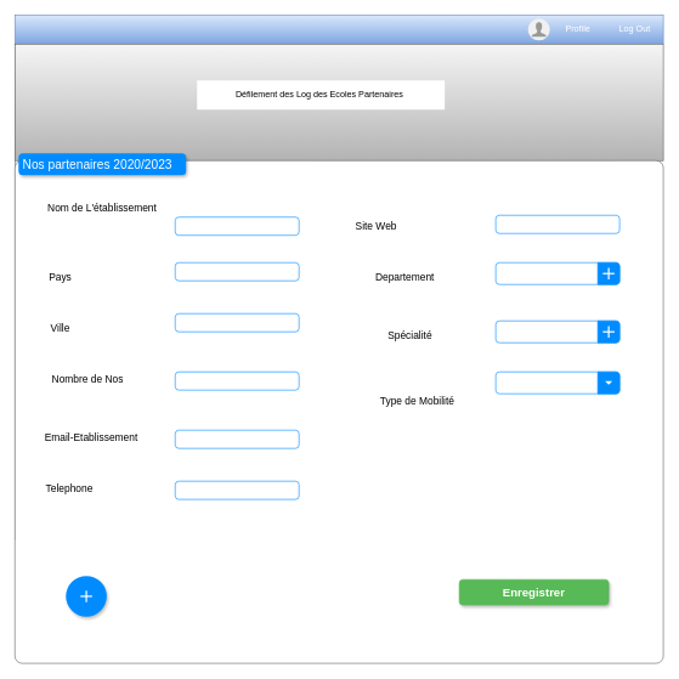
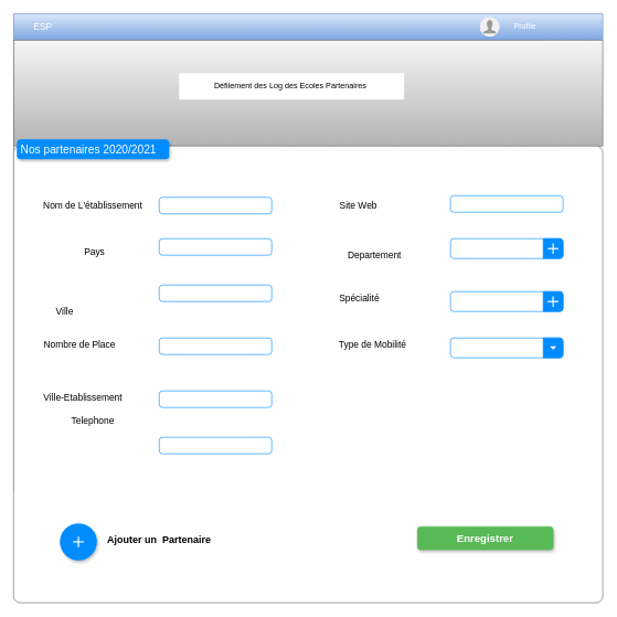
  <mxCell id="0" />
  <mxCell id="1" parent="0" />
  <mxCell id="2" value="" style="group" parent="1" vertex="1" connectable="0"><mxGeometry x="20" y="20" width="890" height="890" as="geometry" /></mxCell>
  <mxCell id="3" value="" style="html=1;shadow=0;dashed=0;shape=mxgraph.bootstrap.rect;fillColor=#dae8fc;strokeColor=#6c8ebf;whiteSpace=wrap;gradientColor=#7ea6e0;" parent="2" vertex="1"><mxGeometry width="890" height="40" as="geometry" /></mxCell>
+ <mxCell id="4" value="&lt;font color=&quot;#ffffff&quot;&gt;ESP&lt;/font&gt;" style="html=1;shadow=0;dashed=0;fillColor=none;strokeColor=none;shape=mxgraph.bootstrap.rect;fontColor=#999999;fontSize=14;whiteSpace=wrap;" parent="3" vertex="1"><mxGeometry width="89" height="40" as="geometry" /></mxCell>
  <mxCell id="5" value="&lt;font color=&quot;#ffffff&quot;&gt;Profile&lt;/font&gt;" style="html=1;shadow=0;dashed=0;fillColor=none;strokeColor=none;shape=mxgraph.bootstrap.rect;fontColor=#999999;whiteSpace=wrap;" parent="3" vertex="1"><mxGeometry x="734.25" width="77.875" height="40" as="geometry" /></mxCell>
- <mxCell id="6" value="&lt;font color=&quot;#ffffff&quot;&gt;Log Out&lt;/font&gt;" style="html=1;shadow=0;dashed=0;fillColor=none;strokeColor=none;shape=mxgraph.bootstrap.rect;fontColor=#999999;whiteSpace=wrap;" parent="3" vertex="1"><mxGeometry x="812.125" width="77.875" height="40" as="geometry" /></mxCell>
  <mxCell id="7" value="" style="shape=ellipse;strokeColor=none;fillColor=#f0f0f0;labelPosition=right;align=left;spacingLeft=10;fontColor=#f0f0f0;html=1;" parent="3" vertex="1"><mxGeometry x="704.25" y="5.0" width="30" height="30" as="geometry"><mxPoint x="15" y="-15" as="offset" /></mxGeometry></mxCell>
  <mxCell id="8" value="" style="html=1;shadow=0;dashed=0;shape=mxgraph.bootstrap.user;strokeColor=none;fillColor=#999999;" parent="7" vertex="1"><mxGeometry x="0.5" y="0.5" width="20" height="20" relative="1" as="geometry"><mxPoint x="-10" y="-10" as="offset" /></mxGeometry></mxCell>
  <mxCell id="9" value="" style="strokeWidth=1;shadow=0;dashed=0;align=center;html=1;shape=mxgraph.mockup.containers.rrect;rSize=0;strokeColor=#666666;fontColor=#666666;fontSize=17;verticalAlign=top;whiteSpace=wrap;fillColor=#ffffff;spacingTop=32;" parent="2" vertex="1"><mxGeometry y="40" width="800" height="680" as="geometry" /></mxCell>
  <mxCell id="10" value="" style="strokeWidth=1;shadow=0;dashed=0;align=center;html=1;shape=mxgraph.mockup.containers.rrect;rSize=0;strokeColor=#666666;fontSize=17;verticalAlign=top;whiteSpace=wrap;fillColor=#f5f5f5;spacingTop=32;gradientColor=#b3b3b3;" parent="2" vertex="1"><mxGeometry y="40" width="890" height="160" as="geometry" /></mxCell>
  <mxCell id="11" value="" style="shape=mxgraph.mockup.containers.marginRect;rectMarginTop=10;strokeColor=#666666;strokeWidth=1;dashed=0;rounded=1;arcSize=5;recursiveResize=0;shadow=0;" parent="2" vertex="1"><mxGeometry y="190" width="890" height="700" as="geometry" /></mxCell>
- <mxCell id="12" value="Nos partenaires 2020/2023" style="shape=rect;strokeColor=none;fillColor=#008CFF;strokeWidth=1;dashed=0;rounded=1;arcSize=20;fontColor=#ffffff;fontSize=17;spacing=2;spacingTop=-2;align=left;autosize=1;spacingLeft=4;resizeWidth=0;resizeHeight=0;perimeter=none;shadow=1;" parent="11" vertex="1"><mxGeometry x="5" width="230" height="30" as="geometry" /></mxCell>
- <mxCell id="13" value="&lt;font style=&quot;font-size: 14px&quot;&gt;Nom de L'établissement&lt;/font&gt;" style="text;html=1;strokeColor=none;fillColor=none;align=center;verticalAlign=middle;whiteSpace=wrap;rounded=0;" parent="11" vertex="1"><mxGeometry x="35" y="65" width="170" height="20" as="geometry" /></mxCell>
- <mxCell id="14" value="&lt;font style=&quot;font-size: 14px&quot;&gt;Pays&lt;/font&gt;" style="text;html=1;strokeColor=none;fillColor=none;align=center;verticalAlign=middle;whiteSpace=wrap;rounded=0;" parent="11" vertex="1"><mxGeometry x="10" y="160" width="105" height="20" as="geometry" /></mxCell>
- <mxCell id="15" value="&lt;font style=&quot;font-size: 14px&quot;&gt;Ville&lt;/font&gt;" style="text;html=1;strokeColor=none;fillColor=none;align=center;verticalAlign=middle;whiteSpace=wrap;rounded=0;" parent="11" vertex="1"><mxGeometry x="10" y="230" width="105" height="20" as="geometry" /></mxCell>
- <mxCell id="16" value="&lt;font style=&quot;font-size: 14px&quot;&gt;Departement&lt;/font&gt;" style="text;html=1;strokeColor=none;fillColor=none;align=center;verticalAlign=middle;whiteSpace=wrap;rounded=0;" parent="11" vertex="1"><mxGeometry x="482.5" y="160" width="105" height="20" as="geometry" /></mxCell>
- <mxCell id="17" value="&lt;font style=&quot;font-size: 14px&quot;&gt;Spécialité&lt;/font&gt;" style="text;html=1;strokeColor=none;fillColor=none;align=center;verticalAlign=middle;whiteSpace=wrap;rounded=0;" parent="11" vertex="1"><mxGeometry x="490" y="240" width="105" height="20" as="geometry" /></mxCell>
- <mxCell id="18" value="&lt;font style=&quot;font-size: 14px&quot;&gt;Type de Mobilité&lt;/font&gt;" style="text;html=1;strokeColor=none;fillColor=none;align=center;verticalAlign=middle;whiteSpace=wrap;rounded=0;" parent="11" vertex="1"><mxGeometry x="500" y="330" width="105" height="20" as="geometry" /></mxCell>
- <mxCell id="19" value="&lt;font style=&quot;font-size: 14px&quot;&gt;Nombre de Nos&lt;/font&gt;" style="text;html=1;strokeColor=none;fillColor=none;align=center;verticalAlign=middle;whiteSpace=wrap;rounded=0;" parent="11" vertex="1"><mxGeometry x="40" y="300" width="120" height="20" as="geometry" /></mxCell>
- <mxCell id="20" value="&lt;font style=&quot;font-size: 14px&quot;&gt;Email-Etablissement&lt;/font&gt;" style="text;html=1;strokeColor=none;fillColor=none;align=center;verticalAlign=middle;whiteSpace=wrap;rounded=0;" parent="11" vertex="1"><mxGeometry x="40" y="380" width="130" height="20" as="geometry" /></mxCell>
- <mxCell id="21" value="&lt;font style=&quot;font-size: 14px&quot;&gt;Telephone&lt;/font&gt;" style="text;html=1;strokeColor=none;fillColor=none;align=center;verticalAlign=middle;whiteSpace=wrap;rounded=0;" parent="11" vertex="1"><mxGeometry x="10" y="450" width="130" height="20" as="geometry" /></mxCell>
- <mxCell id="22" value="&lt;span style=&quot;font-size: 14px&quot;&gt;Site Web&amp;nbsp;&lt;/span&gt;" style="text;html=1;strokeColor=none;fillColor=none;align=center;verticalAlign=middle;whiteSpace=wrap;rounded=0;" parent="11" vertex="1"><mxGeometry x="457.5" y="90" width="80" height="20" as="geometry" /></mxCell>
+ <mxCell id="12" value="Nos partenaires 2020/2021" style="shape=rect;strokeColor=none;fillColor=#008CFF;strokeWidth=1;dashed=0;rounded=1;arcSize=20;fontColor=#ffffff;fontSize=17;spacing=2;spacingTop=-2;align=left;autosize=1;spacingLeft=4;resizeWidth=0;resizeHeight=0;perimeter=none;shadow=1;" parent="11" vertex="1"><mxGeometry x="5" width="230" height="30" as="geometry" /></mxCell>
+ <mxCell id="13" value="&lt;font style=&quot;font-size: 14px&quot;&gt;Nom de L'établissement&lt;/font&gt;" style="text;html=1;strokeColor=none;fillColor=none;align=center;verticalAlign=middle;whiteSpace=wrap;rounded=0;" parent="11" vertex="1"><mxGeometry x="35" y="90" width="170" height="20" as="geometry" /></mxCell>
+ <mxCell id="14" value="&lt;font style=&quot;font-size: 14px&quot;&gt;Pays&lt;/font&gt;" style="text;html=1;strokeColor=none;fillColor=none;align=center;verticalAlign=middle;whiteSpace=wrap;rounded=0;" parent="11" vertex="1"><mxGeometry x="70" y="160" width="105" height="20" as="geometry" /></mxCell>
+ <mxCell id="15" value="&lt;font style=&quot;font-size: 14px&quot;&gt;Ville&lt;/font&gt;" style="text;html=1;strokeColor=none;fillColor=none;align=center;verticalAlign=middle;whiteSpace=wrap;rounded=0;" parent="11" vertex="1"><mxGeometry x="25" y="250" width="105" height="20" as="geometry" /></mxCell>
+ <mxCell id="16" value="&lt;font style=&quot;font-size: 14px&quot;&gt;Departement&lt;/font&gt;" style="text;html=1;strokeColor=none;fillColor=none;align=center;verticalAlign=middle;whiteSpace=wrap;rounded=0;" parent="11" vertex="1"><mxGeometry x="492.5" y="165" width="105" height="20" as="geometry" /></mxCell>
+ <mxCell id="17" value="&lt;font style=&quot;font-size: 14px&quot;&gt;Spécialité&lt;/font&gt;" style="text;html=1;strokeColor=none;fillColor=none;align=center;verticalAlign=middle;whiteSpace=wrap;rounded=0;" parent="11" vertex="1"><mxGeometry x="470" y="230" width="105" height="20" as="geometry" /></mxCell>
+ <mxCell id="18" value="&lt;font style=&quot;font-size: 14px&quot;&gt;Type de Mobilité&lt;/font&gt;" style="text;html=1;strokeColor=none;fillColor=none;align=center;verticalAlign=middle;whiteSpace=wrap;rounded=0;" parent="11" vertex="1"><mxGeometry x="490" y="300" width="105" height="20" as="geometry" /></mxCell>
+ <mxCell id="19" value="&lt;font style=&quot;font-size: 14px&quot;&gt;Nombre de Place&lt;/font&gt;" style="text;html=1;strokeColor=none;fillColor=none;align=center;verticalAlign=middle;whiteSpace=wrap;rounded=0;" parent="11" vertex="1"><mxGeometry x="40" y="300" width="120" height="20" as="geometry" /></mxCell>
+ <mxCell id="20" value="&lt;font style=&quot;font-size: 14px&quot;&gt;Ville-Etablissement&lt;/font&gt;" style="text;html=1;strokeColor=none;fillColor=none;align=center;verticalAlign=middle;whiteSpace=wrap;rounded=0;" parent="11" vertex="1"><mxGeometry x="40" y="380" width="130" height="20" as="geometry" /></mxCell>
+ <mxCell id="21" value="&lt;font style=&quot;font-size: 14px&quot;&gt;Telephone&lt;/font&gt;" style="text;html=1;strokeColor=none;fillColor=none;align=center;verticalAlign=middle;whiteSpace=wrap;rounded=0;" parent="11" vertex="1"><mxGeometry x="55" y="415" width="130" height="20" as="geometry" /></mxCell>
+ <mxCell id="22" value="&lt;span style=&quot;font-size: 14px&quot;&gt;Site Web&amp;nbsp;&lt;/span&gt;" style="text;html=1;strokeColor=none;fillColor=none;align=center;verticalAlign=middle;whiteSpace=wrap;rounded=0;" parent="11" vertex="1"><mxGeometry x="482.5" y="90" width="80" height="20" as="geometry" /></mxCell>
  <mxCell id="23" value="" style="html=1;shadow=0;dashed=0;shape=mxgraph.bootstrap.rrect;rSize=5;strokeColor=#008CFF;fontSize=16;align=left;spacingLeft=10;whiteSpace=wrap;" parent="11" vertex="1"><mxGeometry x="220" y="87.5" width="170" height="25" as="geometry" /></mxCell>
  <mxCell id="24" value="" style="html=1;shadow=0;dashed=0;shape=mxgraph.bootstrap.rrect;rSize=5;strokeColor=#008CFF;fontSize=16;align=left;spacingLeft=10;whiteSpace=wrap;" parent="11" vertex="1"><mxGeometry x="220" y="450" width="170" height="25" as="geometry" /></mxCell>
  <mxCell id="25" value="" style="html=1;shadow=0;dashed=0;shape=mxgraph.bootstrap.rrect;rSize=5;strokeColor=#008CFF;fontSize=16;align=left;spacingLeft=10;whiteSpace=wrap;" parent="11" vertex="1"><mxGeometry x="660" y="85" width="170" height="25" as="geometry" /></mxCell>
  <mxCell id="26" value="" style="html=1;shadow=0;dashed=0;shape=mxgraph.bootstrap.rrect;rSize=5;strokeColor=#008CFF;fontSize=16;align=left;spacingLeft=10;whiteSpace=wrap;" parent="11" vertex="1"><mxGeometry x="660" y="230" width="170" height="30" as="geometry" /></mxCell>
  <mxCell id="27" value="" style="html=1;shadow=0;dashed=0;shape=mxgraph.bootstrap.rrect;rSize=5;strokeColor=#008CFF;fontSize=16;align=left;spacingLeft=10;whiteSpace=wrap;" parent="11" vertex="1"><mxGeometry x="660" y="300" width="170" height="30" as="geometry" /></mxCell>
  <mxCell id="28" value="" style="strokeColor=#008CFF;fillColor=#008CFF;gradientColor=inherit;html=1;shadow=0;dashed=0;shape=mxgraph.bootstrap.rightButton;rSize=5;perimeter=none;resizeHeight=1;" parent="11" vertex="1"><mxGeometry x="800" y="300" width="30" height="30" as="geometry"><mxPoint x="-30" as="offset" /></mxGeometry></mxCell>
  <mxCell id="29" value="" style="shape=triangle;direction=south;fillColor=#FFFFFF;strokeColor=none;perimeter=none;" parent="28" vertex="1"><mxGeometry x="1" y="0.5" width="10" height="5" relative="1" as="geometry"><mxPoint x="-20" y="-2.5" as="offset" /></mxGeometry></mxCell>
+ <mxCell id="30" value="&lt;font style=&quot;font-size: 15px&quot;&gt;&lt;b&gt;Ajouter un&amp;nbsp; Partenaire&lt;/b&gt;&lt;/font&gt;" style="text;html=1;strokeColor=none;fillColor=none;align=center;verticalAlign=middle;whiteSpace=wrap;rounded=0;shadow=1;" parent="11" vertex="1"><mxGeometry x="140" y="590" width="160" height="30" as="geometry" /></mxCell>
  <mxCell id="31" value="&lt;b&gt;Enregistrer&lt;/b&gt;" style="html=1;shadow=1;dashed=0;shape=mxgraph.bootstrap.rrect;rSize=5;fillColor=#58B957;align=center;strokeColor=#58B957;fontColor=#ffffff;fontSize=16;whiteSpace=wrap;" parent="11" vertex="1"><mxGeometry x="610" y="585" width="205" height="35" as="geometry" /></mxCell>
  <mxCell id="32" value="" style="strokeColor=#008CFF;fillColor=#008CFF;gradientColor=inherit;html=1;shadow=0;dashed=0;shape=mxgraph.bootstrap.rightButton;rSize=5;perimeter=none;resizeHeight=1;" vertex="1" parent="11"><mxGeometry x="800" y="230" width="30" height="30" as="geometry"><mxPoint x="-30" as="offset" /></mxGeometry></mxCell>
  <mxCell id="33" value="&lt;span style=&quot;color: rgba(0 , 0 , 0 , 0) ; font-family: monospace ; font-size: 0px&quot;&gt;%3CmxGraphModel%3E%3Croot%3E%3CmxCell%20id%3D%220%22%2F%3E%3CmxCell%20id%3D%221%22%20parent%3D%220%22%2F%3E%3CmxCell%20id%3D%222%22%20value%3D%22%22%20style%3D%22strokeColor%3D%23008CFF%3BfillColor%3D%23008CFF%3BgradientColor%3Dinherit%3Bhtml%3D1%3Bshadow%3D0%3Bdashed%3D0%3Bshape%3Dmxgraph.bootstrap.rightButton%3BrSize%3D5%3Bperimeter%3Dnone%3BresizeHeight%3D1%3B%22%20vertex%3D%221%22%20parent%3D%221%22%3E%3CmxGeometry%20x%3D%22750%22%20y%3D%22500%22%20width%3D%2230%22%20height%3D%2230%22%20as%3D%22geometry%22%3E%3CmxPoint%20x%3D%22-30%22%20as%3D%22offset%22%2F%3E%3C%2FmxGeometry%3E%3C%2FmxCell%3E%3CmxCell%20id%3D%223%22%20value%3D%22%22%20style%3D%22shape%3Dtriangle%3Bdirection%3Dsouth%3BfillColor%3D%23FFFFFF%3BstrokeColor%3Dnone%3Bperimeter%3Dnone%3B%22%20vertex%3D%221%22%20parent%3D%222%22%3E%3CmxGeometry%20x%3D%221%22%20y%3D%220.5%22%20width%3D%2210%22%20height%3D%225%22%20relative%3D%221%22%20as%3D%22geometry%22%3E%3CmxPoint%20x%3D%22-20%22%20y%3D%22-2.5%22%20as%3D%22offset%22%2F%3E%3C%2FmxGeometry%3E%3C%2FmxCell%3E%3C%2Froot%3E%3C%2FmxGraphModel%3E&lt;/span&gt;" style="dashed=0;html=1;shape=mxgraph.gmdl.plus;strokeColor=#ffffff;strokeWidth=2;shadow=0;" vertex="1" parent="32"><mxGeometry x="7" y="7.0" width="16" height="16" as="geometry" /></mxCell>
  <mxCell id="34" value="" style="html=1;shadow=0;dashed=0;shape=mxgraph.bootstrap.rrect;rSize=5;strokeColor=#008CFF;fontSize=16;align=left;spacingLeft=10;whiteSpace=wrap;" vertex="1" parent="11"><mxGeometry x="660" y="150" width="170" height="30" as="geometry" /></mxCell>
  <mxCell id="35" value="" style="strokeColor=#008CFF;fillColor=#008CFF;gradientColor=inherit;html=1;shadow=0;dashed=0;shape=mxgraph.bootstrap.rightButton;rSize=5;perimeter=none;resizeHeight=1;" vertex="1" parent="11"><mxGeometry x="800" y="150" width="30" height="30" as="geometry"><mxPoint x="-30" as="offset" /></mxGeometry></mxCell>
  <mxCell id="36" value="&lt;span style=&quot;color: rgba(0 , 0 , 0 , 0) ; font-family: monospace ; font-size: 0px&quot;&gt;%3CmxGraphModel%3E%3Croot%3E%3CmxCell%20id%3D%220%22%2F%3E%3CmxCell%20id%3D%221%22%20parent%3D%220%22%2F%3E%3CmxCell%20id%3D%222%22%20value%3D%22%22%20style%3D%22strokeColor%3D%23008CFF%3BfillColor%3D%23008CFF%3BgradientColor%3Dinherit%3Bhtml%3D1%3Bshadow%3D0%3Bdashed%3D0%3Bshape%3Dmxgraph.bootstrap.rightButton%3BrSize%3D5%3Bperimeter%3Dnone%3BresizeHeight%3D1%3B%22%20vertex%3D%221%22%20parent%3D%221%22%3E%3CmxGeometry%20x%3D%22750%22%20y%3D%22500%22%20width%3D%2230%22%20height%3D%2230%22%20as%3D%22geometry%22%3E%3CmxPoint%20x%3D%22-30%22%20as%3D%22offset%22%2F%3E%3C%2FmxGeometry%3E%3C%2FmxCell%3E%3CmxCell%20id%3D%223%22%20value%3D%22%22%20style%3D%22shape%3Dtriangle%3Bdirection%3Dsouth%3BfillColor%3D%23FFFFFF%3BstrokeColor%3Dnone%3Bperimeter%3Dnone%3B%22%20vertex%3D%221%22%20parent%3D%222%22%3E%3CmxGeometry%20x%3D%221%22%20y%3D%220.5%22%20width%3D%2210%22%20height%3D%225%22%20relative%3D%221%22%20as%3D%22geometry%22%3E%3CmxPoint%20x%3D%22-20%22%20y%3D%22-2.5%22%20as%3D%22offset%22%2F%3E%3C%2FmxGeometry%3E%3C%2FmxCell%3E%3C%2Froot%3E%3C%2FmxGraphModel%3E&lt;/span&gt;" style="dashed=0;html=1;shape=mxgraph.gmdl.plus;strokeColor=#ffffff;strokeWidth=2;shadow=0;" vertex="1" parent="35"><mxGeometry x="7" y="7.0" width="16" height="16" as="geometry" /></mxCell>
  <mxCell id="37" value="" style="html=1;shadow=0;dashed=0;shape=mxgraph.bootstrap.rrect;rSize=5;strokeColor=#008CFF;fontSize=16;align=left;spacingLeft=10;whiteSpace=wrap;" parent="2" vertex="1"><mxGeometry x="220" y="340" width="170" height="25" as="geometry" /></mxCell>
  <mxCell id="38" value="" style="html=1;shadow=0;dashed=0;shape=mxgraph.bootstrap.rrect;rSize=5;strokeColor=#008CFF;fontSize=16;align=left;spacingLeft=10;whiteSpace=wrap;" parent="2" vertex="1"><mxGeometry x="220" y="410" width="170" height="25" as="geometry" /></mxCell>
  <mxCell id="39" value="" style="html=1;shadow=0;dashed=0;shape=mxgraph.bootstrap.rrect;rSize=5;strokeColor=#008CFF;fontSize=16;align=left;spacingLeft=10;whiteSpace=wrap;" parent="2" vertex="1"><mxGeometry x="220" y="490" width="170" height="25" as="geometry" /></mxCell>
  <mxCell id="40" value="" style="html=1;shadow=0;dashed=0;shape=mxgraph.bootstrap.rrect;rSize=5;strokeColor=#008CFF;fontSize=16;align=left;spacingLeft=10;whiteSpace=wrap;" parent="2" vertex="1"><mxGeometry x="220" y="570" width="170" height="25" as="geometry" /></mxCell>
  <mxCell id="41" value="" style="shape=ellipse;fillColor=#008CFF;strokeColor=none;shadow=1;aspect=fixed;" parent="2" vertex="1"><mxGeometry x="70" y="770.0" width="56" height="56" as="geometry" /></mxCell>
  <mxCell id="42" value="&lt;span style=&quot;color: rgba(0 , 0 , 0 , 0) ; font-family: monospace ; font-size: 0px&quot;&gt;%3CmxGraphModel%3E%3Croot%3E%3CmxCell%20id%3D%220%22%2F%3E%3CmxCell%20id%3D%221%22%20parent%3D%220%22%2F%3E%3CmxCell%20id%3D%222%22%20value%3D%22%22%20style%3D%22strokeColor%3D%23008CFF%3BfillColor%3D%23008CFF%3BgradientColor%3Dinherit%3Bhtml%3D1%3Bshadow%3D0%3Bdashed%3D0%3Bshape%3Dmxgraph.bootstrap.rightButton%3BrSize%3D5%3Bperimeter%3Dnone%3BresizeHeight%3D1%3B%22%20vertex%3D%221%22%20parent%3D%221%22%3E%3CmxGeometry%20x%3D%22750%22%20y%3D%22500%22%20width%3D%2230%22%20height%3D%2230%22%20as%3D%22geometry%22%3E%3CmxPoint%20x%3D%22-30%22%20as%3D%22offset%22%2F%3E%3C%2FmxGeometry%3E%3C%2FmxCell%3E%3CmxCell%20id%3D%223%22%20value%3D%22%22%20style%3D%22shape%3Dtriangle%3Bdirection%3Dsouth%3BfillColor%3D%23FFFFFF%3BstrokeColor%3Dnone%3Bperimeter%3Dnone%3B%22%20vertex%3D%221%22%20parent%3D%222%22%3E%3CmxGeometry%20x%3D%221%22%20y%3D%220.5%22%20width%3D%2210%22%20height%3D%225%22%20relative%3D%221%22%20as%3D%22geometry%22%3E%3CmxPoint%20x%3D%22-20%22%20y%3D%22-2.5%22%20as%3D%22offset%22%2F%3E%3C%2FmxGeometry%3E%3C%2FmxCell%3E%3C%2Froot%3E%3C%2FmxGraphModel%3E&lt;/span&gt;" style="dashed=0;html=1;shape=mxgraph.gmdl.plus;strokeColor=#ffffff;strokeWidth=2;shadow=0;" parent="41" vertex="1"><mxGeometry x="20" y="20" width="16" height="16" as="geometry" /></mxCell>
  <mxCell id="43" value="Défilement des Log des Ecoles Partenaires&amp;nbsp;" style="text;html=1;strokeColor=none;fillColor=#ffffff;align=center;verticalAlign=middle;whiteSpace=wrap;rounded=0;" vertex="1" parent="2"><mxGeometry x="250" y="90" width="340" height="40" as="geometry" /></mxCell>
